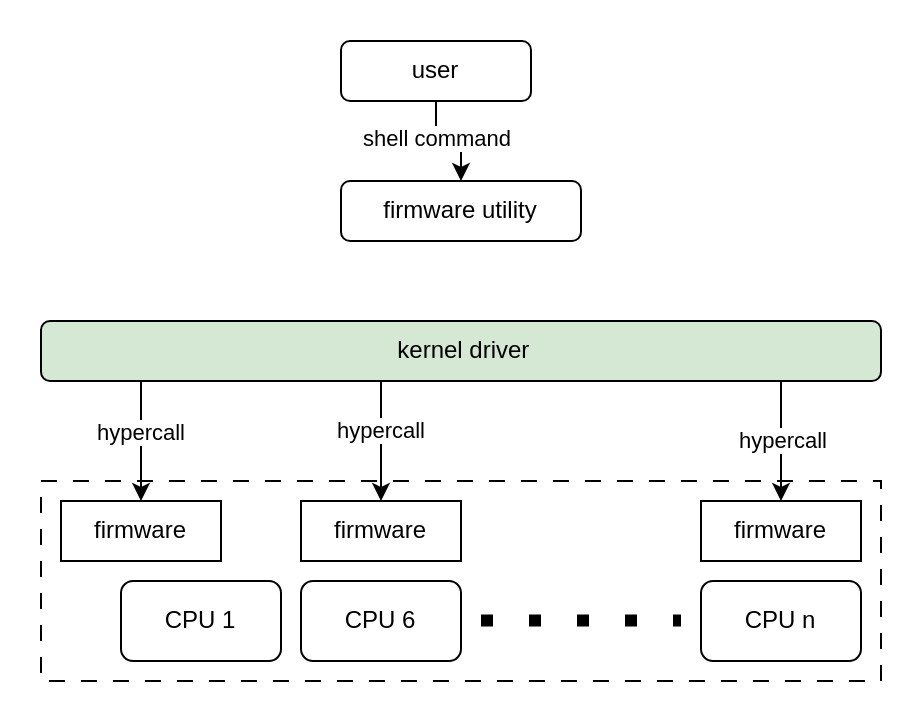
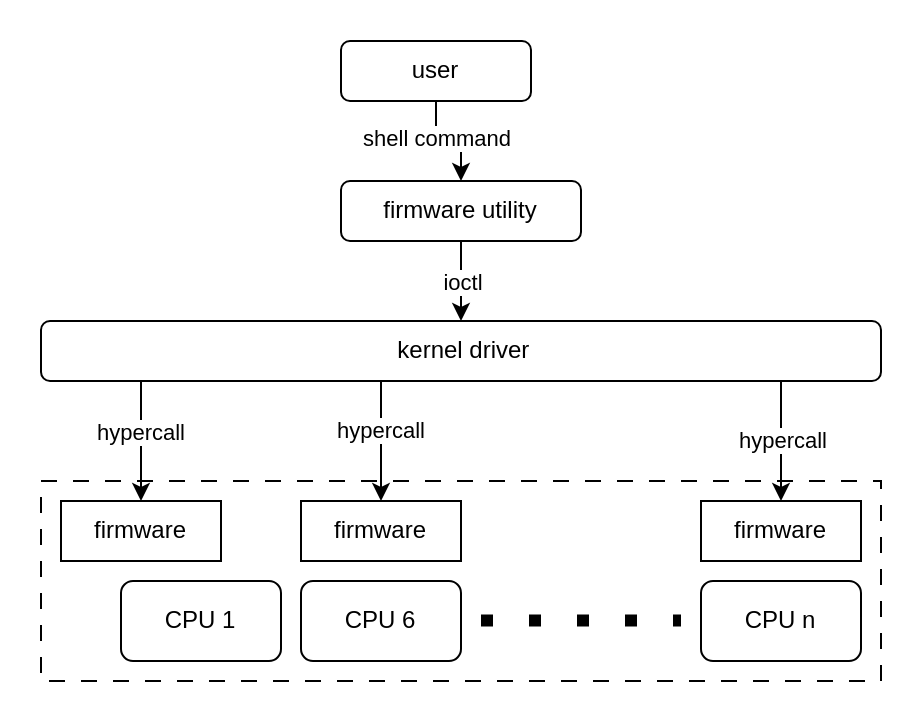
  <mxCell id="0" />
  <mxCell id="1" parent="0" />
  <mxCell id="2" value="" style="rounded=0;whiteSpace=wrap;html=1;dashed=1;strokeWidth=1;perimeterSpacing=0;dashPattern=8 8;" vertex="1" parent="1"><mxGeometry x="20" y="240" width="420" height="100" as="geometry" /></mxCell>
  <mxCell id="3" value="CPU 1" style="rounded=1;whiteSpace=wrap;html=1;" vertex="1" parent="1"><mxGeometry x="60" y="290" width="80" height="40" as="geometry" /></mxCell>
  <mxCell id="4" value="CPU 6" style="rounded=1;whiteSpace=wrap;html=1;" vertex="1" parent="1"><mxGeometry x="150" y="290" width="80" height="40" as="geometry" /></mxCell>
  <mxCell id="5" value="CPU n" style="rounded=1;whiteSpace=wrap;html=1;" vertex="1" parent="1"><mxGeometry x="350" y="290" width="80" height="40" as="geometry" /></mxCell>
  <mxCell id="6" value="" style="endArrow=none;dashed=1;html=1;dashPattern=1 3;strokeWidth=6;rounded=0;" edge="1" parent="1"><mxGeometry width="50" height="50" relative="1" as="geometry"><mxPoint x="240" y="309.8" as="sourcePoint" /><mxPoint x="340" y="309.8" as="targetPoint" /></mxGeometry></mxCell>
  <mxCell id="7" value="firmware" style="rounded=0;whiteSpace=wrap;html=1;" vertex="1" parent="1"><mxGeometry x="30" y="250" width="80" height="30" as="geometry" /></mxCell>
  <mxCell id="8" value="firmware" style="rounded=0;whiteSpace=wrap;html=1;" vertex="1" parent="1"><mxGeometry x="150" y="250" width="80" height="30" as="geometry" /></mxCell>
  <mxCell id="9" value="firmware" style="rounded=0;whiteSpace=wrap;html=1;" vertex="1" parent="1"><mxGeometry x="350" y="250" width="80" height="30" as="geometry" /></mxCell>
  <mxCell id="10" style="edgeStyle=orthogonalEdgeStyle;rounded=0;orthogonalLoop=1;jettySize=auto;html=1;exitX=0.75;exitY=1;exitDx=0;exitDy=0;" edge="1" parent="1" source="16" target="9"><mxGeometry relative="1" as="geometry"><Array as="points"><mxPoint x="390" y="190" /></Array></mxGeometry></mxCell>
  <mxCell id="11" value="hypercall" style="edgeLabel;html=1;align=center;verticalAlign=middle;resizable=0;points=[];" vertex="1" connectable="0" parent="10"><mxGeometry x="0.476" relative="1" as="geometry"><mxPoint as="offset" /></mxGeometry></mxCell>
  <mxCell id="12" style="edgeStyle=orthogonalEdgeStyle;rounded=0;orthogonalLoop=1;jettySize=auto;html=1;exitX=0.5;exitY=1;exitDx=0;exitDy=0;entryX=0.5;entryY=0;entryDx=0;entryDy=0;" edge="1" parent="1" source="16" target="8"><mxGeometry relative="1" as="geometry"><Array as="points"><mxPoint x="190" y="190" /></Array></mxGeometry></mxCell>
  <mxCell id="13" value="hypercall" style="edgeLabel;html=1;align=center;verticalAlign=middle;resizable=0;points=[];" vertex="1" connectable="0" parent="12"><mxGeometry x="0.283" y="-1" relative="1" as="geometry"><mxPoint as="offset" /></mxGeometry></mxCell>
  <mxCell id="14" style="edgeStyle=orthogonalEdgeStyle;rounded=0;orthogonalLoop=1;jettySize=auto;html=1;exitX=0.25;exitY=1;exitDx=0;exitDy=0;" edge="1" parent="1" source="16" target="7"><mxGeometry relative="1" as="geometry"><Array as="points"><mxPoint x="70" y="190" /></Array></mxGeometry></mxCell>
  <mxCell id="15" value="hypercall" style="edgeLabel;html=1;align=center;verticalAlign=middle;resizable=0;points=[];" vertex="1" connectable="0" parent="14"><mxGeometry x="0.406" y="-1" relative="1" as="geometry"><mxPoint as="offset" /></mxGeometry></mxCell>
- <mxCell id="16" value="&amp;nbsp;kernel driver" style="rounded=1;whiteSpace=wrap;html=1;fillColor=#d5e8d4;" vertex="1" parent="1"><mxGeometry x="20" y="160" width="420" height="30" as="geometry" /></mxCell>
+ <mxCell id="16" value="&amp;nbsp;kernel driver" style="rounded=1;whiteSpace=wrap;html=1;" vertex="1" parent="1"><mxGeometry x="20" y="160" width="420" height="30" as="geometry" /></mxCell>
+ <mxCell id="17" style="edgeStyle=orthogonalEdgeStyle;rounded=0;orthogonalLoop=1;jettySize=auto;html=1;exitX=0.5;exitY=1;exitDx=0;exitDy=0;entryX=0.5;entryY=0;entryDx=0;entryDy=0;" edge="1" parent="1" source="19" target="16"><mxGeometry relative="1" as="geometry" /></mxCell>
+ <mxCell id="18" value="ioctl" style="edgeLabel;html=1;align=center;verticalAlign=middle;resizable=0;points=[];" vertex="1" connectable="0" parent="17"><mxGeometry x="-0.336" y="1" relative="1" as="geometry"><mxPoint x="-1" y="7" as="offset" /></mxGeometry></mxCell>
  <mxCell id="19" value="firmware utility" style="rounded=1;whiteSpace=wrap;html=1;" vertex="1" parent="1"><mxGeometry x="170" y="90" width="120" height="30" as="geometry" /></mxCell>
  <mxCell id="20" style="edgeStyle=orthogonalEdgeStyle;rounded=0;orthogonalLoop=1;jettySize=auto;html=1;exitX=0.5;exitY=1;exitDx=0;exitDy=0;entryX=0.5;entryY=0;entryDx=0;entryDy=0;" edge="1" parent="1" source="22" target="19"><mxGeometry relative="1" as="geometry" /></mxCell>
  <mxCell id="21" value="shell command" style="edgeLabel;html=1;align=center;verticalAlign=middle;resizable=0;points=[];" vertex="1" connectable="0" parent="20"><mxGeometry x="-0.22" y="2" relative="1" as="geometry"><mxPoint as="offset" /></mxGeometry></mxCell>
  <mxCell id="22" value="user" style="rounded=1;whiteSpace=wrap;html=1;" vertex="1" parent="1"><mxGeometry x="170" y="20" width="95" height="30" as="geometry" /></mxCell>
